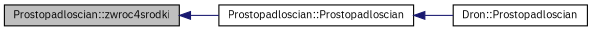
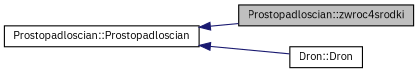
  digraph {
    fontname="IBM Plex Sans"
    rankdir=LR
    node [color=black fillcolor=white fontname="IBM Plex Sans" fontsize=10 shape=record style=filled]
    edge [color=midnightblue dir=back fontname="IBM Plex Sans" fontsize=10 labelfontname=Helvetica labelfontsize=10 style=solid]
    n1 [fillcolor=grey75 fontcolor=black height=0.2 label="Prostopadloscian::zwroc4srodki" width=0.4]
    n2 [height=0.2 label="Prostopadloscian::Prostopadloscian" width=0.4]
-   n3 [height=0.2 label="Dron::Prostopadloscian" width=0.4]
-   n1 -> n2
+   n3 [height=0.2 label="Dron::Dron" width=0.4]
+   n2 -> n1
    n2 -> n3
  }
